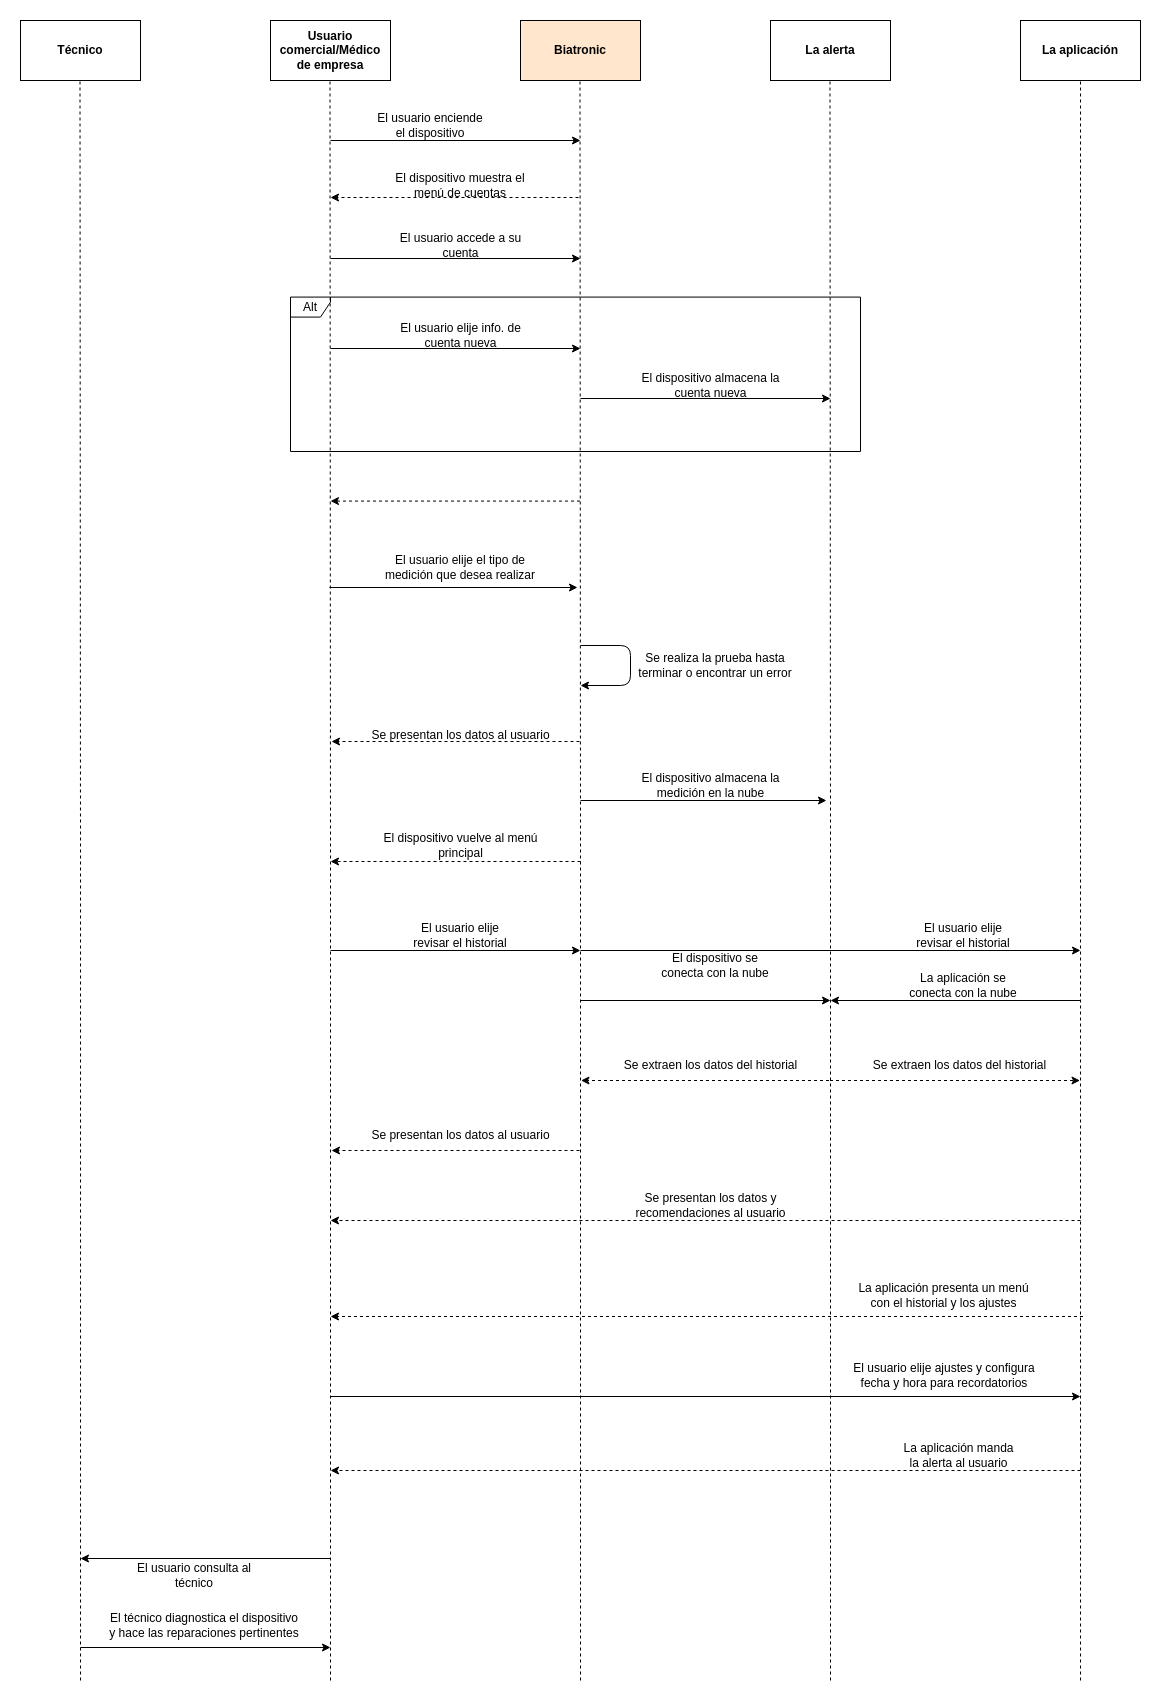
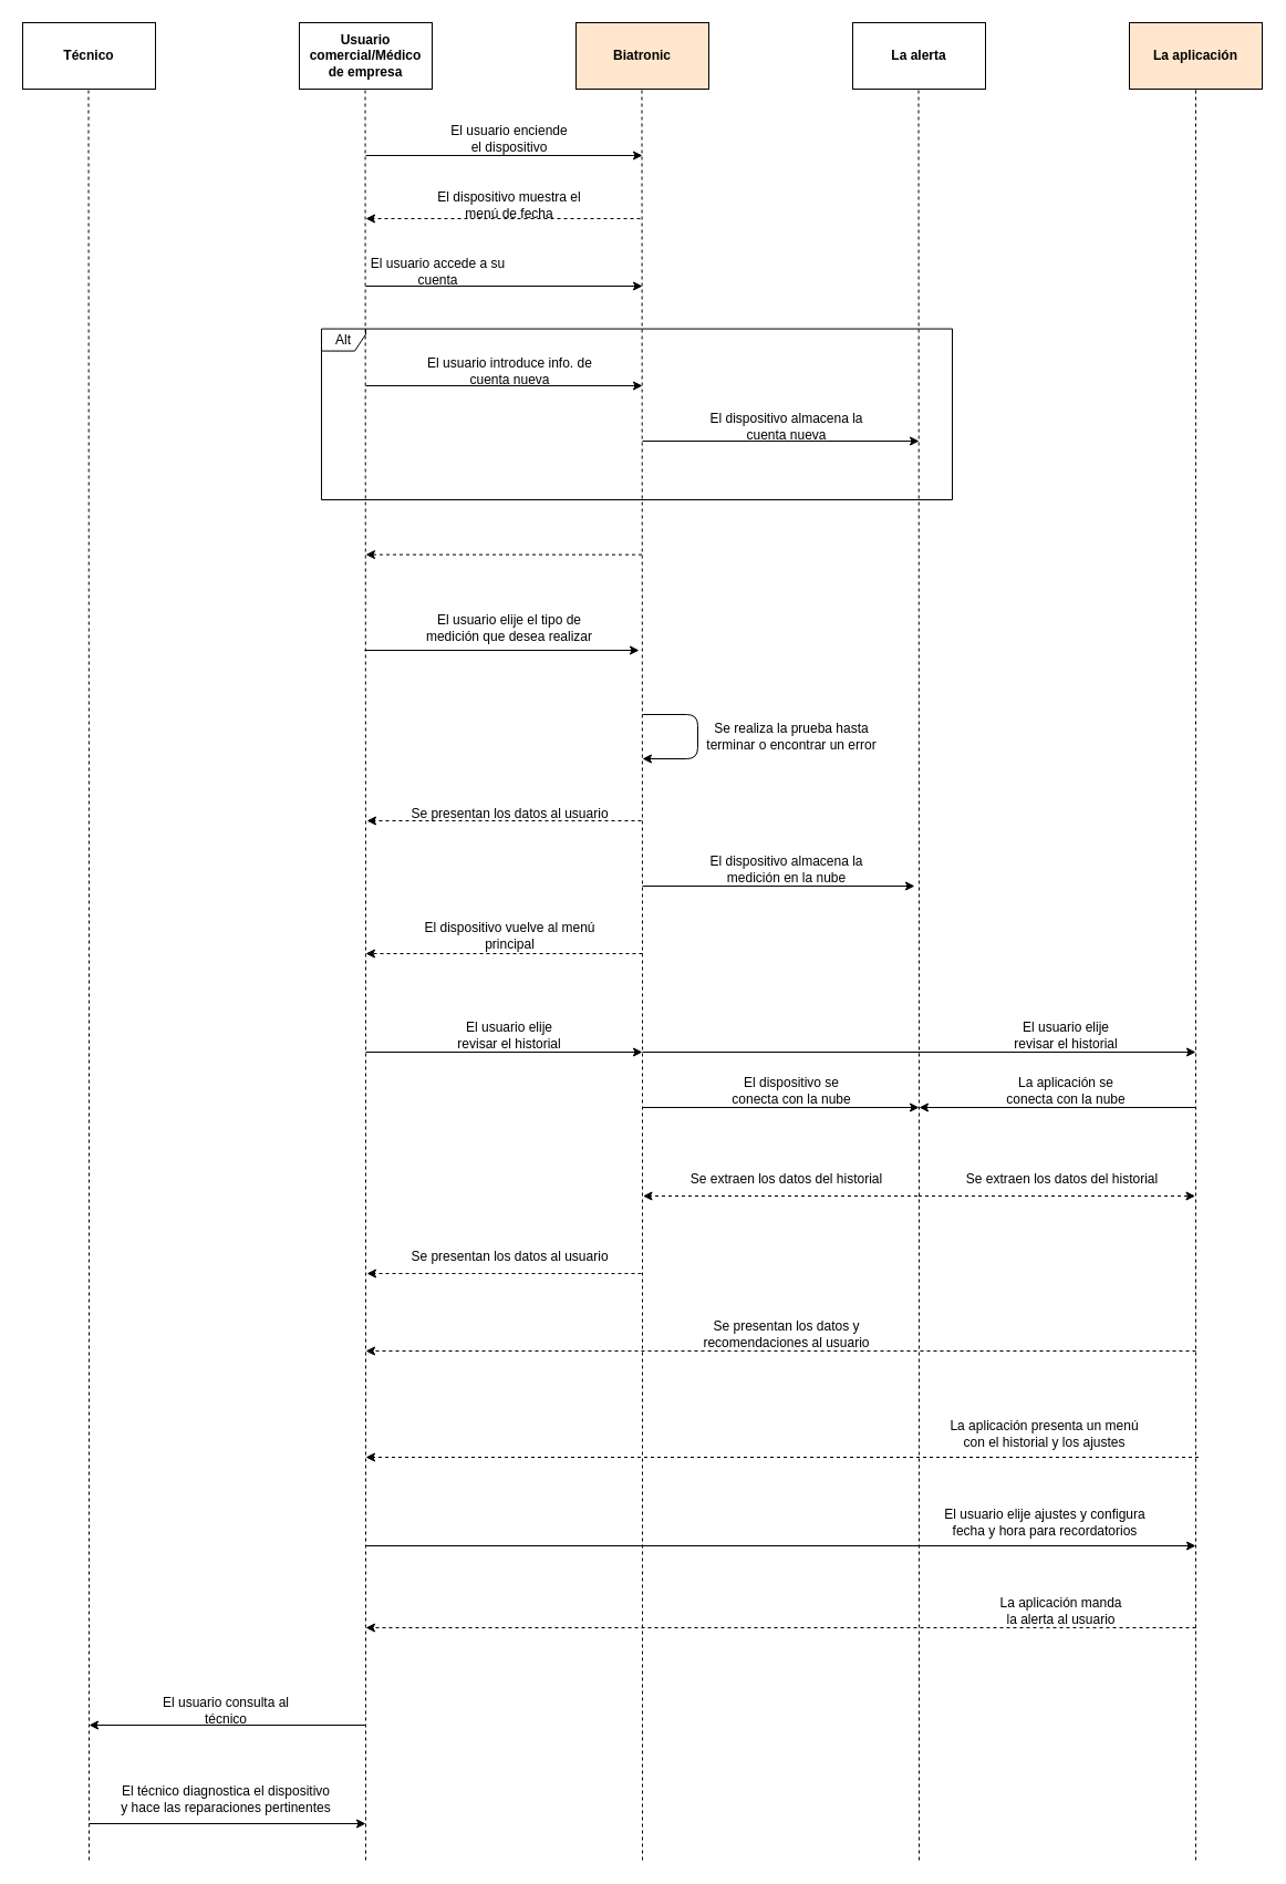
  <mxCell id="0" />
  <mxCell id="1" parent="0" />
  <mxCell id="2" value="Alt" style="shape=umlFrame;whiteSpace=wrap;html=1;width=40;height=20;" vertex="1" parent="1"><mxGeometry x="290" y="296.58" width="570" height="154.42" as="geometry" /></mxCell>
  <mxCell id="3" value="&lt;b&gt;Usuario comercial/Médico de empresa&lt;/b&gt;" style="rounded=0;whiteSpace=wrap;html=1;" vertex="1" parent="1"><mxGeometry x="270" y="20" width="120" height="60" as="geometry" /></mxCell>
  <mxCell id="4" value="&lt;b&gt;Biatronic&lt;/b&gt;" style="rounded=0;whiteSpace=wrap;html=1;fillColor=#ffe6cc;" vertex="1" parent="1"><mxGeometry x="520" y="20" width="120" height="60" as="geometry" /></mxCell>
  <mxCell id="5" value="&lt;b&gt;La alerta&lt;/b&gt;" style="rounded=0;whiteSpace=wrap;html=1;" vertex="1" parent="1"><mxGeometry x="770" y="20" width="120" height="60" as="geometry" /></mxCell>
- <mxCell id="6" value="&lt;b&gt;La aplicación&lt;/b&gt;" style="rounded=0;whiteSpace=wrap;html=1;" vertex="1" parent="1"><mxGeometry x="1020" y="20" width="120" height="60" as="geometry" /></mxCell>
+ <mxCell id="6" value="&lt;b&gt;La aplicación&lt;/b&gt;" style="rounded=0;whiteSpace=wrap;html=1;fillColor=#ffe6cc;" vertex="1" parent="1"><mxGeometry x="1020" y="20" width="120" height="60" as="geometry" /></mxCell>
  <mxCell id="7" value="&lt;b&gt;Técnico&lt;/b&gt;" style="rounded=0;whiteSpace=wrap;html=1;" vertex="1" parent="1"><mxGeometry x="20" y="20" width="120" height="60" as="geometry" /></mxCell>
  <mxCell id="8" value="" style="endArrow=none;dashed=1;html=1;rounded=0;edgeStyle=orthogonalEdgeStyle;" edge="1" parent="1"><mxGeometry width="50" height="50" relative="1" as="geometry"><mxPoint x="330" y="1680" as="sourcePoint" /><mxPoint x="329.5" y="80" as="targetPoint" /><Array as="points"><mxPoint x="330" y="840" /></Array></mxGeometry></mxCell>
  <mxCell id="9" value="" style="endArrow=none;dashed=1;html=1;rounded=0;edgeStyle=orthogonalEdgeStyle;" edge="1" parent="1"><mxGeometry width="50" height="50" relative="1" as="geometry"><mxPoint x="580" y="1680" as="sourcePoint" /><mxPoint x="579.5" y="80" as="targetPoint" /><Array as="points"><mxPoint x="580" y="840" /></Array></mxGeometry></mxCell>
  <mxCell id="10" value="" style="endArrow=none;dashed=1;html=1;rounded=0;edgeStyle=orthogonalEdgeStyle;" edge="1" parent="1"><mxGeometry width="50" height="50" relative="1" as="geometry"><mxPoint x="830" y="1680" as="sourcePoint" /><mxPoint x="829.5" y="80" as="targetPoint" /><Array as="points"><mxPoint x="830" y="840" /></Array></mxGeometry></mxCell>
  <mxCell id="11" value="" style="endArrow=none;dashed=1;html=1;rounded=0;edgeStyle=orthogonalEdgeStyle;" edge="1" parent="1"><mxGeometry width="50" height="50" relative="1" as="geometry"><mxPoint x="1080" y="1680" as="sourcePoint" /><mxPoint x="1080" y="80" as="targetPoint" /><Array as="points"><mxPoint x="1080.5" y="840" /></Array></mxGeometry></mxCell>
  <mxCell id="12" value="" style="endArrow=none;dashed=1;html=1;rounded=0;edgeStyle=orthogonalEdgeStyle;" edge="1" parent="1"><mxGeometry width="50" height="50" relative="1" as="geometry"><mxPoint x="80" y="1680" as="sourcePoint" /><mxPoint x="79.5" y="80" as="targetPoint" /><Array as="points"><mxPoint x="80" y="840" /></Array></mxGeometry></mxCell>
  <mxCell id="13" value="" style="endArrow=classic;html=1;rounded=0;edgeStyle=orthogonalEdgeStyle;" edge="1" parent="1"><mxGeometry width="50" height="50" relative="1" as="geometry"><mxPoint x="330" y="140" as="sourcePoint" /><mxPoint x="580" y="140" as="targetPoint" /></mxGeometry></mxCell>
- <mxCell id="14" value="El usuario enciende el dispositivo" style="text;html=1;strokeColor=none;fillColor=none;align=center;verticalAlign=middle;whiteSpace=wrap;rounded=0;" vertex="1" parent="1"><mxGeometry x="370" y="110" width="120" height="30" as="geometry" /></mxCell>
+ <mxCell id="14" value="El usuario enciende el dispositivo" style="text;html=1;strokeColor=none;fillColor=none;align=center;verticalAlign=middle;whiteSpace=wrap;rounded=0;" vertex="1" parent="1"><mxGeometry x="400" y="110" width="120" height="30" as="geometry" /></mxCell>
  <mxCell id="15" value="" style="endArrow=classic;html=1;rounded=0;dashed=1;edgeStyle=orthogonalEdgeStyle;" edge="1" parent="1"><mxGeometry width="50" height="50" relative="1" as="geometry"><mxPoint x="578" y="197" as="sourcePoint" /><mxPoint x="330" y="197" as="targetPoint" /></mxGeometry></mxCell>
- <mxCell id="16" value="El dispositivo muestra el menú de cuentas" style="text;html=1;strokeColor=none;fillColor=none;align=center;verticalAlign=middle;whiteSpace=wrap;rounded=0;" vertex="1" parent="1"><mxGeometry x="386" y="170" width="148" height="30" as="geometry" /></mxCell>
+ <mxCell id="16" value="El dispositivo muestra el menú de fecha" style="text;html=1;strokeColor=none;fillColor=none;align=center;verticalAlign=middle;whiteSpace=wrap;rounded=0;" vertex="1" parent="1"><mxGeometry x="386" y="170" width="148" height="30" as="geometry" /></mxCell>
  <mxCell id="17" value="" style="endArrow=classic;html=1;rounded=0;edgeStyle=orthogonalEdgeStyle;" edge="1" parent="1"><mxGeometry width="50" height="50" relative="1" as="geometry"><mxPoint x="330" y="348" as="sourcePoint" /><mxPoint x="580" y="348" as="targetPoint" /></mxGeometry></mxCell>
- <mxCell id="18" value="El usuario elije info. de cuenta nueva" style="text;html=1;strokeColor=none;fillColor=none;align=center;verticalAlign=middle;whiteSpace=wrap;rounded=0;" vertex="1" parent="1"><mxGeometry x="384.5" y="320" width="151" height="30" as="geometry" /></mxCell>
+ <mxCell id="18" value="El usuario introduce info. de cuenta nueva" style="text;html=1;strokeColor=none;fillColor=none;align=center;verticalAlign=middle;whiteSpace=wrap;rounded=0;" vertex="1" parent="1"><mxGeometry x="384.5" y="320" width="151" height="30" as="geometry" /></mxCell>
  <mxCell id="19" value="" style="endArrow=classic;html=1;rounded=0;dashed=1;edgeStyle=orthogonalEdgeStyle;" edge="1" parent="1"><mxGeometry width="50" height="50" relative="1" as="geometry"><mxPoint x="579.5" y="501" as="sourcePoint" /><mxPoint x="330" y="500.58" as="targetPoint" /><Array as="points"><mxPoint x="330" y="501" /></Array></mxGeometry></mxCell>
  <mxCell id="20" value="" style="endArrow=classic;html=1;rounded=0;edgeStyle=orthogonalEdgeStyle;" edge="1" parent="1"><mxGeometry width="50" height="50" relative="1" as="geometry"><mxPoint x="330" y="258" as="sourcePoint" /><mxPoint x="580" y="258" as="targetPoint" /></mxGeometry></mxCell>
- <mxCell id="21" value="&lt;div&gt;El usuario accede a su cuenta&lt;/div&gt;" style="text;html=1;strokeColor=none;fillColor=none;align=center;verticalAlign=middle;whiteSpace=wrap;rounded=0;" vertex="1" parent="1"><mxGeometry x="384.5" y="230" width="151" height="30" as="geometry" /></mxCell>
+ <mxCell id="21" value="&lt;div&gt;El usuario accede a su cuenta&lt;/div&gt;" style="text;html=1;strokeColor=none;fillColor=none;align=center;verticalAlign=middle;whiteSpace=wrap;rounded=0;" vertex="1" parent="1"><mxGeometry x="319.5" y="230" width="151" height="30" as="geometry" /></mxCell>
  <mxCell id="22" value="" style="endArrow=classic;html=1;rounded=0;edgeStyle=orthogonalEdgeStyle;" edge="1" parent="1"><mxGeometry width="50" height="50" relative="1" as="geometry"><mxPoint x="580" y="398" as="sourcePoint" /><mxPoint x="830" y="398" as="targetPoint" /></mxGeometry></mxCell>
  <mxCell id="23" value="El dispositivo almacena la cuenta nueva " style="text;html=1;strokeColor=none;fillColor=none;align=center;verticalAlign=middle;whiteSpace=wrap;rounded=0;" vertex="1" parent="1"><mxGeometry x="634.5" y="370" width="151" height="30" as="geometry" /></mxCell>
  <mxCell id="24" value="" style="endArrow=classic;html=1;rounded=0;edgeStyle=orthogonalEdgeStyle;" edge="1" parent="1"><mxGeometry width="50" height="50" relative="1" as="geometry"><mxPoint x="329" y="587" as="sourcePoint" /><mxPoint x="577" y="587" as="targetPoint" /></mxGeometry></mxCell>
  <mxCell id="25" value="El usuario elije el tipo de medición que desea realizar" style="text;html=1;strokeColor=none;fillColor=none;align=center;verticalAlign=middle;whiteSpace=wrap;rounded=0;" vertex="1" parent="1"><mxGeometry x="374.25" y="552" width="171.5" height="30" as="geometry" /></mxCell>
  <mxCell id="26" value="" style="endArrow=classic;html=1;rounded=0;edgeStyle=orthogonalEdgeStyle;" edge="1" parent="1"><mxGeometry width="50" height="50" relative="1" as="geometry"><mxPoint x="580" y="800" as="sourcePoint" /><mxPoint x="826" y="800" as="targetPoint" /></mxGeometry></mxCell>
  <mxCell id="27" value="El dispositivo almacena la medición en la nube" style="text;html=1;strokeColor=none;fillColor=none;align=center;verticalAlign=middle;whiteSpace=wrap;rounded=0;" vertex="1" parent="1"><mxGeometry x="630.5" y="770" width="159" height="30" as="geometry" /></mxCell>
  <mxCell id="28" value="" style="endArrow=classic;html=1;rounded=0;dashed=1;edgeStyle=orthogonalEdgeStyle;" edge="1" parent="1"><mxGeometry width="50" height="50" relative="1" as="geometry"><mxPoint x="579" y="741" as="sourcePoint" /><mxPoint x="331" y="741" as="targetPoint" /></mxGeometry></mxCell>
  <mxCell id="29" value="Se presentan los datos al usuario" style="text;html=1;strokeColor=none;fillColor=none;align=center;verticalAlign=middle;whiteSpace=wrap;rounded=0;" vertex="1" parent="1"><mxGeometry x="366.5" y="720" width="187" height="30" as="geometry" /></mxCell>
  <mxCell id="30" value="" style="endArrow=classic;html=1;rounded=1;edgeStyle=orthogonalEdgeStyle;" edge="1" parent="1"><mxGeometry width="50" height="50" relative="1" as="geometry"><mxPoint x="580" y="645" as="sourcePoint" /><mxPoint x="580" y="685" as="targetPoint" /><Array as="points"><mxPoint x="630" y="645" /><mxPoint x="630" y="685" /></Array></mxGeometry></mxCell>
  <mxCell id="31" value="Se realiza la prueba hasta terminar o encontrar un error" style="text;html=1;strokeColor=none;fillColor=none;align=center;verticalAlign=middle;whiteSpace=wrap;rounded=0;" vertex="1" parent="1"><mxGeometry x="634.5" y="650" width="160" height="30" as="geometry" /></mxCell>
  <mxCell id="32" value="" style="endArrow=classic;html=1;rounded=0;dashed=1;edgeStyle=orthogonalEdgeStyle;" edge="1" parent="1"><mxGeometry width="50" height="50" relative="1" as="geometry"><mxPoint x="580" y="861" as="sourcePoint" /><mxPoint x="330" y="861" as="targetPoint" /></mxGeometry></mxCell>
  <mxCell id="33" value="El dispositivo vuelve al menú principal" style="text;html=1;strokeColor=none;fillColor=none;align=center;verticalAlign=middle;whiteSpace=wrap;rounded=0;" vertex="1" parent="1"><mxGeometry x="366.5" y="830" width="187" height="30" as="geometry" /></mxCell>
  <mxCell id="34" value="" style="endArrow=classic;html=1;rounded=0;edgeStyle=orthogonalEdgeStyle;" edge="1" parent="1"><mxGeometry width="50" height="50" relative="1" as="geometry"><mxPoint x="330" y="950" as="sourcePoint" /><mxPoint x="580" y="950" as="targetPoint" /></mxGeometry></mxCell>
  <mxCell id="35" value="El usuario elije revisar el historial" style="text;html=1;strokeColor=none;fillColor=none;align=center;verticalAlign=middle;whiteSpace=wrap;rounded=0;" vertex="1" parent="1"><mxGeometry x="401.63" y="920" width="115.75" height="30" as="geometry" /></mxCell>
  <mxCell id="36" value="" style="endArrow=classic;html=1;rounded=0;edgeStyle=orthogonalEdgeStyle;" edge="1" parent="1"><mxGeometry width="50" height="50" relative="1" as="geometry"><mxPoint x="580" y="1000" as="sourcePoint" /><mxPoint x="830" y="1000" as="targetPoint" /></mxGeometry></mxCell>
- <mxCell id="37" value="El dispositivo se conecta con la nube" style="text;html=1;strokeColor=none;fillColor=none;align=center;verticalAlign=middle;whiteSpace=wrap;rounded=0;" vertex="1" parent="1"><mxGeometry x="656.75" y="950" width="115.5" height="30" as="geometry" /></mxCell>
+ <mxCell id="37" value="El dispositivo se conecta con la nube" style="text;html=1;strokeColor=none;fillColor=none;align=center;verticalAlign=middle;whiteSpace=wrap;rounded=0;" vertex="1" parent="1"><mxGeometry x="656.75" y="970" width="115.5" height="30" as="geometry" /></mxCell>
  <mxCell id="38" value="" style="endArrow=classic;html=1;rounded=0;dashed=1;edgeStyle=orthogonalEdgeStyle;" edge="1" parent="1"><mxGeometry width="50" height="50" relative="1" as="geometry"><mxPoint x="579" y="1150" as="sourcePoint" /><mxPoint x="331" y="1150" as="targetPoint" /></mxGeometry></mxCell>
  <mxCell id="39" value="Se presentan los datos al usuario" style="text;html=1;strokeColor=none;fillColor=none;align=center;verticalAlign=middle;whiteSpace=wrap;rounded=0;" vertex="1" parent="1"><mxGeometry x="367" y="1120" width="187" height="30" as="geometry" /></mxCell>
  <mxCell id="40" value="" style="endArrow=classic;html=1;rounded=0;dashed=1;edgeStyle=orthogonalEdgeStyle;" edge="1" parent="1"><mxGeometry width="50" height="50" relative="1" as="geometry"><mxPoint x="828.5" y="1080" as="sourcePoint" /><mxPoint x="580.5" y="1080" as="targetPoint" /></mxGeometry></mxCell>
  <mxCell id="41" value="Se extraen los datos del historial" style="text;html=1;strokeColor=none;fillColor=none;align=center;verticalAlign=middle;whiteSpace=wrap;rounded=0;" vertex="1" parent="1"><mxGeometry x="616.5" y="1050" width="187" height="30" as="geometry" /></mxCell>
  <mxCell id="42" value="" style="endArrow=classic;html=1;rounded=0;edgeStyle=orthogonalEdgeStyle;" edge="1" parent="1"><mxGeometry width="50" height="50" relative="1" as="geometry"><mxPoint x="1080" y="1000" as="sourcePoint" /><mxPoint x="830" y="1000" as="targetPoint" /></mxGeometry></mxCell>
  <mxCell id="43" value="La aplicación se conecta con la nube" style="text;html=1;strokeColor=none;fillColor=none;align=center;verticalAlign=middle;whiteSpace=wrap;rounded=0;" vertex="1" parent="1"><mxGeometry x="906" y="970" width="114" height="30" as="geometry" /></mxCell>
  <mxCell id="44" value="" style="endArrow=classic;html=1;rounded=0;edgeStyle=orthogonalEdgeStyle;" edge="1" parent="1"><mxGeometry width="50" height="50" relative="1" as="geometry"><mxPoint x="580" y="950" as="sourcePoint" /><mxPoint x="1080" y="950" as="targetPoint" /></mxGeometry></mxCell>
  <mxCell id="45" value="El usuario elije revisar el historial" style="text;html=1;strokeColor=none;fillColor=none;align=center;verticalAlign=middle;whiteSpace=wrap;rounded=0;" vertex="1" parent="1"><mxGeometry x="905.13" y="920" width="115.75" height="30" as="geometry" /></mxCell>
  <mxCell id="46" value="" style="endArrow=classic;html=1;rounded=0;dashed=1;edgeStyle=orthogonalEdgeStyle;" edge="1" parent="1"><mxGeometry width="50" height="50" relative="1" as="geometry"><mxPoint x="829.5" y="1080" as="sourcePoint" /><mxPoint x="1079.5" y="1080" as="targetPoint" /></mxGeometry></mxCell>
  <mxCell id="47" value="Se extraen los datos del historial" style="text;html=1;strokeColor=none;fillColor=none;align=center;verticalAlign=middle;whiteSpace=wrap;rounded=0;" vertex="1" parent="1"><mxGeometry x="865.5" y="1050" width="187" height="30" as="geometry" /></mxCell>
  <mxCell id="48" value="" style="endArrow=classic;html=1;rounded=0;dashed=1;edgeStyle=orthogonalEdgeStyle;" edge="1" parent="1"><mxGeometry width="50" height="50" relative="1" as="geometry"><mxPoint x="1080" y="1220" as="sourcePoint" /><mxPoint x="330" y="1220" as="targetPoint" /></mxGeometry></mxCell>
  <mxCell id="49" value="Se presentan los datos y recomendaciones al usuario" style="text;html=1;strokeColor=none;fillColor=none;align=center;verticalAlign=middle;whiteSpace=wrap;rounded=0;" vertex="1" parent="1"><mxGeometry x="616.5" y="1190" width="187" height="30" as="geometry" /></mxCell>
  <mxCell id="50" value="" style="endArrow=classic;html=1;rounded=0;dashed=1;edgeStyle=orthogonalEdgeStyle;" edge="1" parent="1"><mxGeometry width="50" height="50" relative="1" as="geometry"><mxPoint x="1082.5" y="1316" as="sourcePoint" /><mxPoint x="330" y="1316" as="targetPoint" /></mxGeometry></mxCell>
  <mxCell id="51" value="La aplicación presenta un menú con el historial y los ajustes" style="text;html=1;strokeColor=none;fillColor=none;align=center;verticalAlign=middle;whiteSpace=wrap;rounded=0;" vertex="1" parent="1"><mxGeometry x="850" y="1280" width="187" height="30" as="geometry" /></mxCell>
  <mxCell id="52" value="" style="endArrow=classic;html=1;rounded=0;edgeStyle=orthogonalEdgeStyle;" edge="1" parent="1"><mxGeometry width="50" height="50" relative="1" as="geometry"><mxPoint x="330" y="1396" as="sourcePoint" /><mxPoint x="1080" y="1396" as="targetPoint" /></mxGeometry></mxCell>
  <mxCell id="53" value="El usuario elije ajustes y configura fecha y hora para recordatorios" style="text;html=1;strokeColor=none;fillColor=none;align=center;verticalAlign=middle;whiteSpace=wrap;rounded=0;" vertex="1" parent="1"><mxGeometry x="846.75" y="1360" width="193.5" height="30" as="geometry" /></mxCell>
  <mxCell id="54" value="" style="endArrow=classic;html=1;rounded=0;dashed=1;edgeStyle=orthogonalEdgeStyle;" edge="1" parent="1"><mxGeometry width="50" height="50" relative="1" as="geometry"><mxPoint x="1080" y="1470" as="sourcePoint" /><mxPoint x="330" y="1470" as="targetPoint" /></mxGeometry></mxCell>
  <mxCell id="55" value="La aplicación manda la alerta al usuario" style="text;html=1;strokeColor=none;fillColor=none;align=center;verticalAlign=middle;whiteSpace=wrap;rounded=0;" vertex="1" parent="1"><mxGeometry x="898.37" y="1440" width="121.25" height="30" as="geometry" /></mxCell>
- <mxCell id="56" value="El usuario consulta al técnico" style="text;html=1;strokeColor=none;fillColor=none;align=center;verticalAlign=middle;whiteSpace=wrap;rounded=0;" vertex="1" parent="1"><mxGeometry x="120" y="1560" width="148" height="30" as="geometry" /></mxCell>
+ <mxCell id="56" value="El usuario consulta al técnico" style="text;html=1;strokeColor=none;fillColor=none;align=center;verticalAlign=middle;whiteSpace=wrap;rounded=0;" vertex="1" parent="1"><mxGeometry x="130" y="1530" width="148" height="30" as="geometry" /></mxCell>
  <mxCell id="57" value="" style="endArrow=classic;html=1;rounded=0;edgeStyle=orthogonalEdgeStyle;" edge="1" parent="1"><mxGeometry width="50" height="50" relative="1" as="geometry"><mxPoint x="80" y="1647" as="sourcePoint" /><mxPoint x="330" y="1647" as="targetPoint" /></mxGeometry></mxCell>
  <mxCell id="58" value="El técnico diagnostica el dispositivo y hace las reparaciones pertinentes" style="text;html=1;strokeColor=none;fillColor=none;align=center;verticalAlign=middle;whiteSpace=wrap;rounded=0;" vertex="1" parent="1"><mxGeometry x="106.25" y="1610" width="195.5" height="30" as="geometry" /></mxCell>
  <mxCell id="59" value="" style="endArrow=classic;html=1;rounded=0;edgeStyle=orthogonalEdgeStyle;" edge="1" parent="1"><mxGeometry width="50" height="50" relative="1" as="geometry"><mxPoint x="330" y="1558" as="sourcePoint" /><mxPoint x="80" y="1558" as="targetPoint" /></mxGeometry></mxCell>
